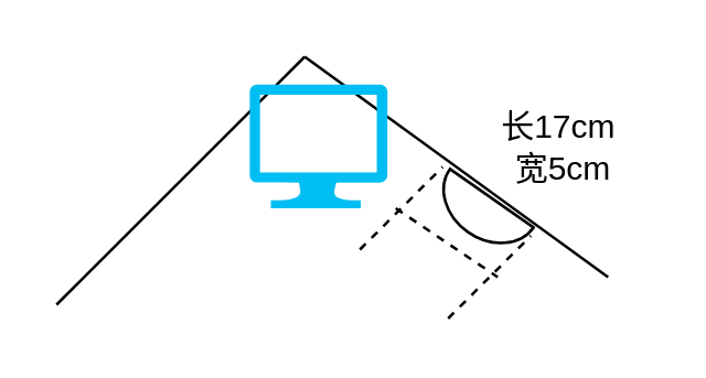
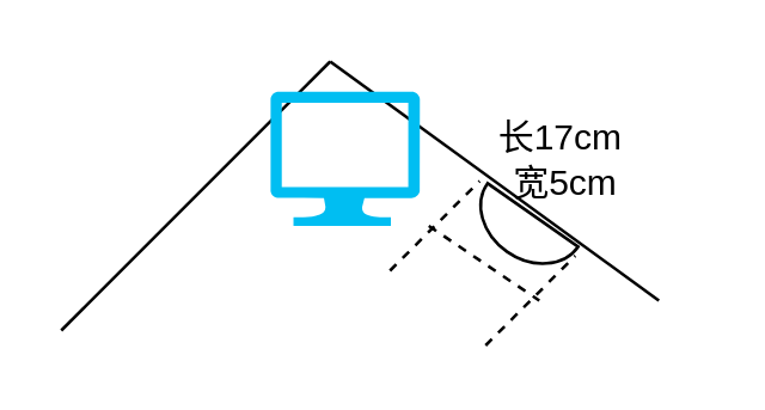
  <mxCell id="0" />
  <mxCell id="1" parent="0" />
  <mxCell id="2" value="" style="endArrow=none;html=1;" edge="1" parent="1"><mxGeometry width="50" height="50" relative="1" as="geometry"><mxPoint x="20" y="110" as="sourcePoint" /><mxPoint x="110" y="20" as="targetPoint" /></mxGeometry></mxCell>
  <mxCell id="3" value="" style="endArrow=none;html=1;" edge="1" parent="1"><mxGeometry width="50" height="50" relative="1" as="geometry"><mxPoint x="220" y="100" as="sourcePoint" /><mxPoint x="110" y="20" as="targetPoint" /></mxGeometry></mxCell>
  <mxCell id="4" value="" style="verticalLabelPosition=bottom;html=1;verticalAlign=top;align=center;strokeColor=none;fillColor=#00BEF2;shape=mxgraph.azure.computer;pointerEvents=1;" vertex="1" parent="1"><mxGeometry x="90" y="30" width="50" height="45" as="geometry" /></mxCell>
  <mxCell id="5" value="" style="verticalLabelPosition=bottom;verticalAlign=top;html=1;shape=mxgraph.basic.half_circle;rotation=35;" vertex="1" parent="1"><mxGeometry x="155" y="70" width="37" height="15" as="geometry" /></mxCell>
  <mxCell id="6" value="" style="endArrow=none;dashed=1;html=1;" edge="1" parent="1"><mxGeometry width="50" height="50" relative="1" as="geometry"><mxPoint x="130" y="90" as="sourcePoint" /><mxPoint x="160" y="60" as="targetPoint" /></mxGeometry></mxCell>
  <mxCell id="7" value="" style="endArrow=none;dashed=1;html=1;" edge="1" parent="1"><mxGeometry width="50" height="50" relative="1" as="geometry"><mxPoint x="162" y="115" as="sourcePoint" /><mxPoint x="192" y="85" as="targetPoint" /></mxGeometry></mxCell>
  <mxCell id="8" value="" style="endArrow=none;dashed=1;html=1;" edge="1" parent="1"><mxGeometry width="50" height="50" relative="1" as="geometry"><mxPoint x="143" y="75" as="sourcePoint" /><mxPoint x="180" y="100" as="targetPoint" /></mxGeometry></mxCell>
- <mxCell id="9" value="长17cm&amp;nbsp; 宽5cm" style="text;html=1;strokeColor=none;fillColor=none;align=center;verticalAlign=middle;whiteSpace=wrap;rounded=0;" vertex="1" parent="1"><mxGeometry x="173.5" y="42.5" width="60" height="20" as="geometry" /></mxCell>
+ <mxCell id="9" value="长17cm&amp;nbsp; 宽5cm" style="text;html=1;strokeColor=none;fillColor=none;align=center;verticalAlign=middle;whiteSpace=wrap;rounded=0;" vertex="1" parent="1"><mxGeometry x="158.5" y="42.5" width="60" height="20" as="geometry" /></mxCell>
